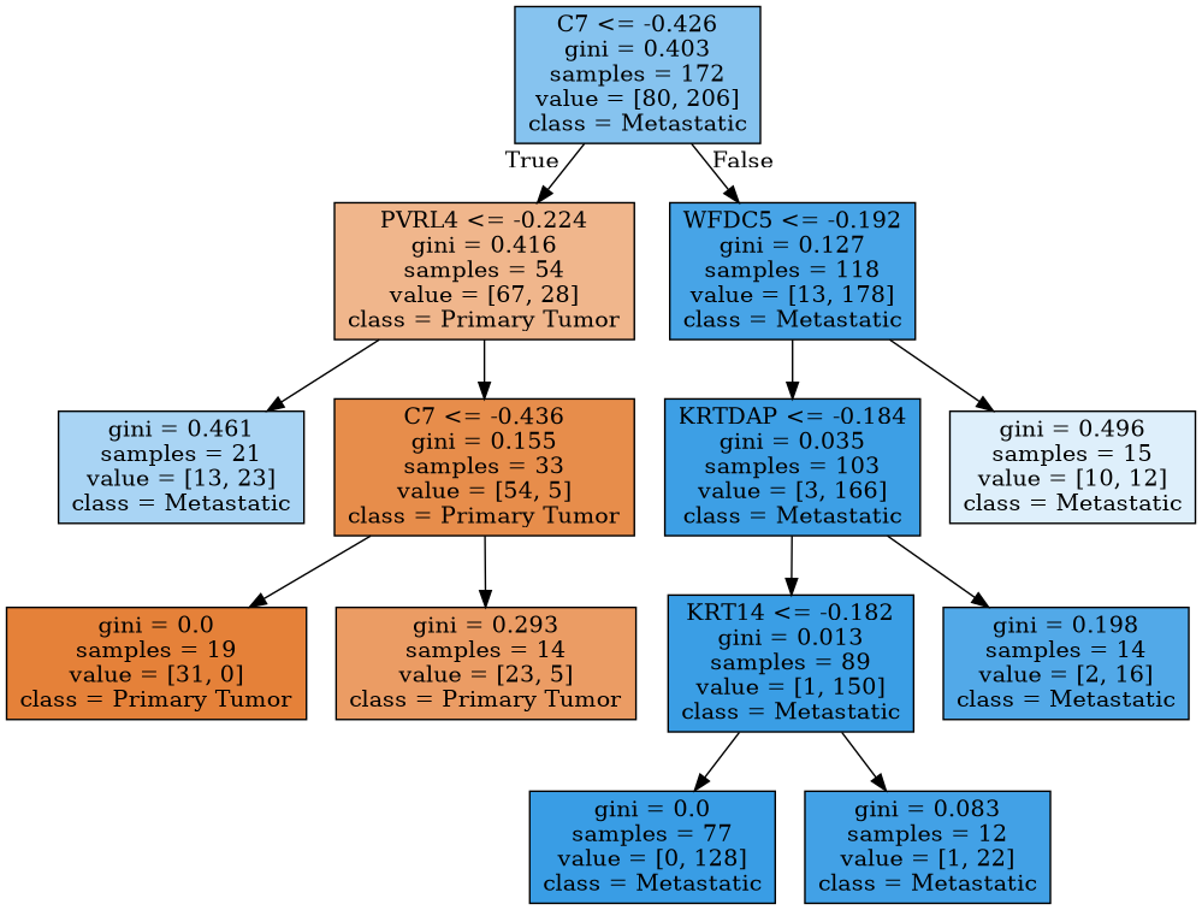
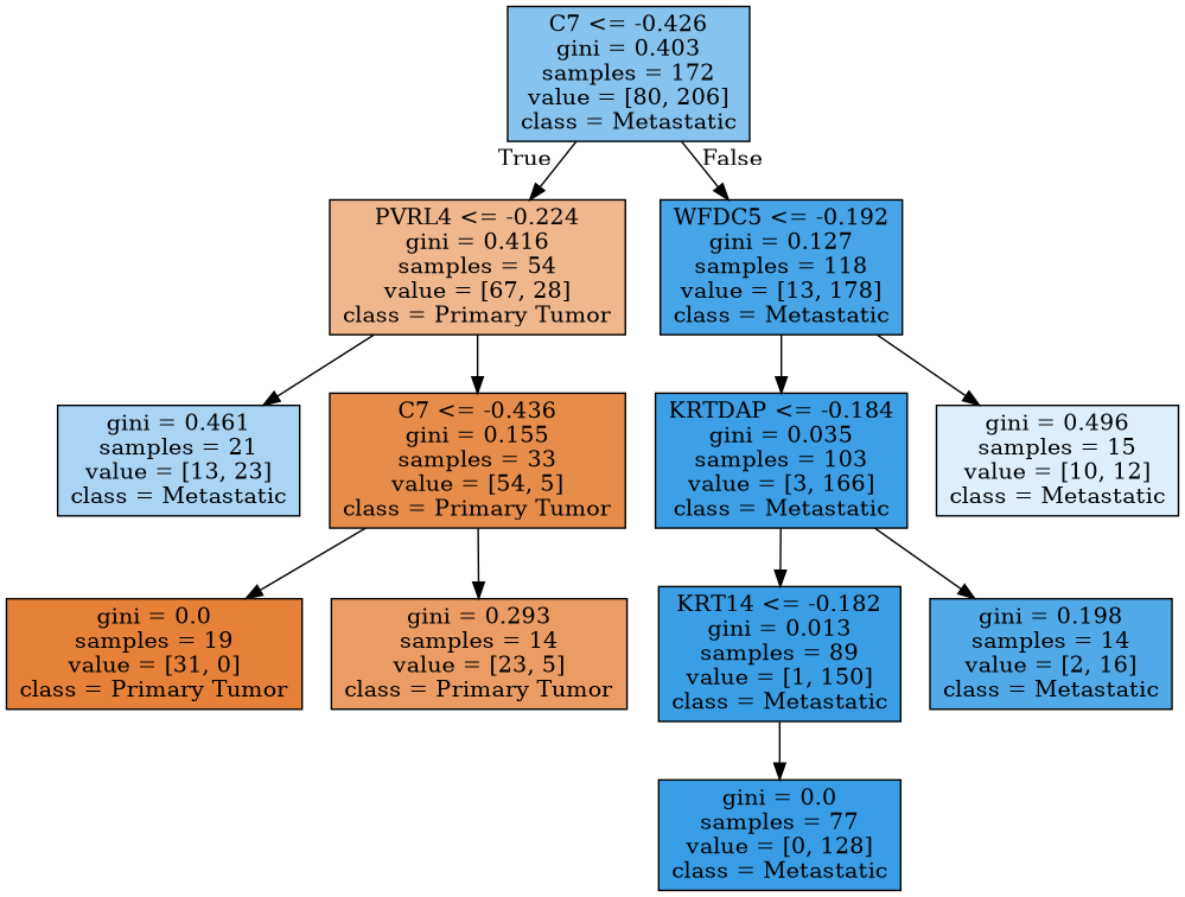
  digraph {
    node [color=black shape=box style=filled]
    n1 [fillcolor="#86c3ef" label="C7 <= -0.426\ngini = 0.403\nsamples = 172\nvalue = [80, 206]\nclass = Metastatic"]
    n2 [fillcolor="#f0b68c" label="PVRL4 <= -0.224\ngini = 0.416\nsamples = 54\nvalue = [67, 28]\nclass = Primary Tumor"]
    n3 [fillcolor="#47a4e7" label="WFDC5 <= -0.192\ngini = 0.127\nsamples = 118\nvalue = [13, 178]\nclass = Metastatic"]
    n4 [fillcolor="#a9d4f4" label="gini = 0.461\nsamples = 21\nvalue = [13, 23]\nclass = Metastatic"]
    n5 [fillcolor="#e78d4b" label="C7 <= -0.436\ngini = 0.155\nsamples = 33\nvalue = [54, 5]\nclass = Primary Tumor"]
    n6 [fillcolor="#e58139" label="gini = 0.0\nsamples = 19\nvalue = [31, 0]\nclass = Primary Tumor"]
    n7 [fillcolor="#eb9c64" label="gini = 0.293\nsamples = 14\nvalue = [23, 5]\nclass = Primary Tumor"]
    n8 [fillcolor="#3d9fe5" label="KRTDAP <= -0.184\ngini = 0.035\nsamples = 103\nvalue = [3, 166]\nclass = Metastatic"]
    n9 [fillcolor="#deeffb" label="gini = 0.496\nsamples = 15\nvalue = [10, 12]\nclass = Metastatic"]
    n10 [fillcolor="#3a9ee5" label="KRT14 <= -0.182\ngini = 0.013\nsamples = 89\nvalue = [1, 150]\nclass = Metastatic"]
    n11 [fillcolor="#52a9e8" label="gini = 0.198\nsamples = 14\nvalue = [2, 16]\nclass = Metastatic"]
    n12 [fillcolor="#399de5" label="gini = 0.0\nsamples = 77\nvalue = [0, 128]\nclass = Metastatic"]
-   n13 [fillcolor="#42a1e6" label="gini = 0.083\nsamples = 12\nvalue = [1, 22]\nclass = Metastatic"]
    n1 -> n2 [headlabel=True labelangle=45 labeldistance=2.5]
    n1 -> n3 [headlabel=False labelangle=-45 labeldistance=2.5]
    n2 -> n4
    n2 -> n5
    n3 -> n8
    n3 -> n9
    n5 -> n6
    n5 -> n7
    n8 -> n10
    n8 -> n11
    n10 -> n12
-   n10 -> n13
  }
